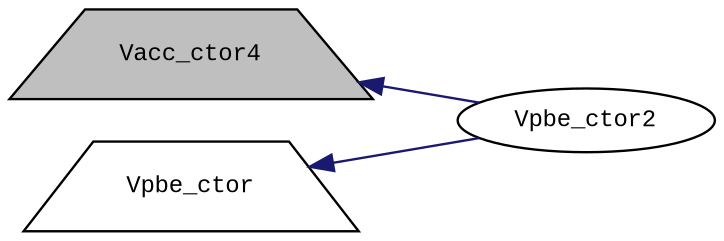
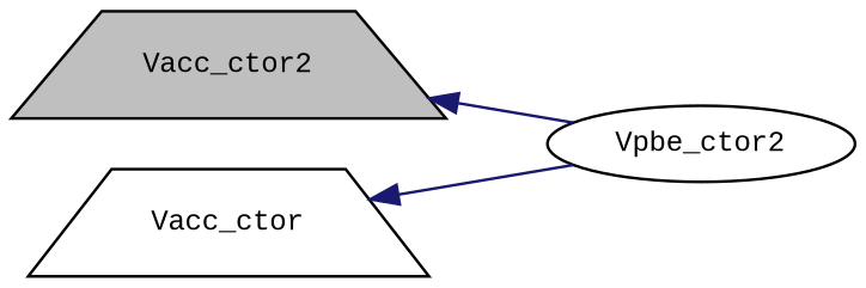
  digraph {
    fontname="Liberation Mono"
    rankdir=LR
    node [color=black fillcolor=white fontname="Liberation Mono" fontsize=10 shape=trapezium style=filled]
    edge [color=midnightblue dir=back fontname="Liberation Mono" fontsize=10 labelfontname=FreeSans labelfontsize=10 style=solid]
-   n1 [fillcolor=grey75 fontcolor=black height=0.2 label=Vacc_ctor4 width=0.4]
+   n1 [fillcolor=grey75 fontcolor=black height=0.2 label=Vacc_ctor2 width=0.4]
    n2 [height=0.2 label=Vpbe_ctor2 shape=ellipse width=0.4]
-   n3 [height=0.2 label=Vpbe_ctor width=0.4]
+   n3 [height=0.2 label=Vacc_ctor width=0.4]
    n1 -> n2
    n3 -> n2
  }
